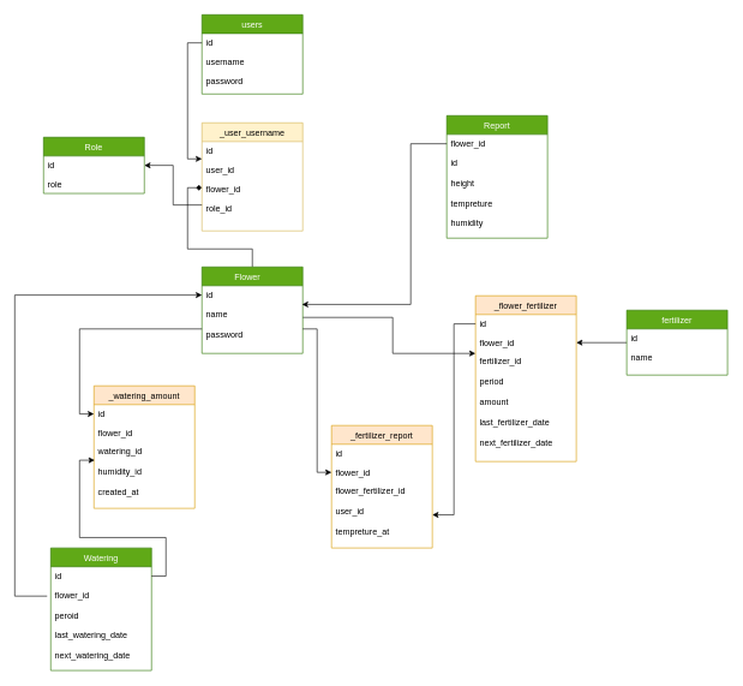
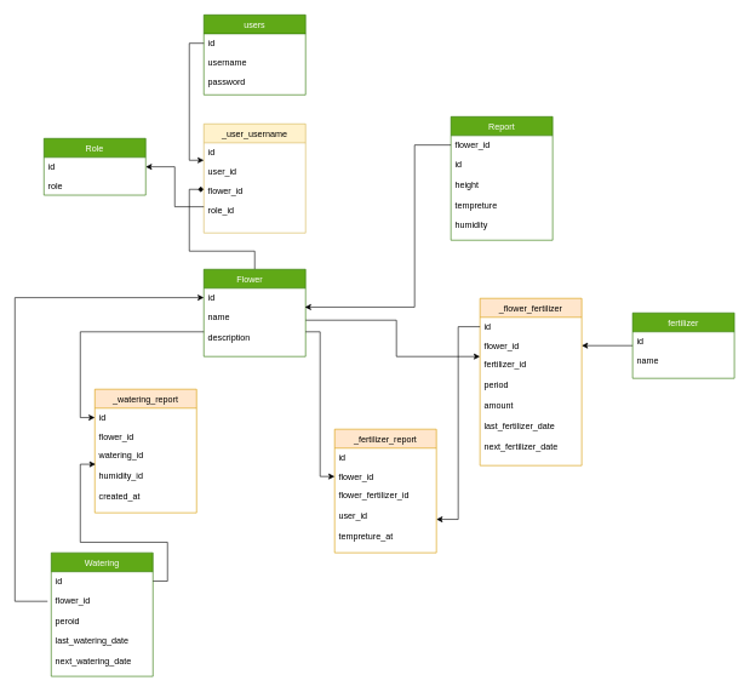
  <mxCell id="0" />
  <mxCell id="1" parent="0" />
  <mxCell id="2" style="edgeStyle=orthogonalEdgeStyle;rounded=0;orthogonalLoop=1;jettySize=auto;html=1;entryX=0;entryY=1.077;entryDx=0;entryDy=0;entryPerimeter=0;" parent="1" source="4" target="20" edge="1"><mxGeometry relative="1" as="geometry"><Array as="points"><mxPoint x="545" y="440" /><mxPoint x="545" y="490" /></Array></mxGeometry></mxCell>
  <mxCell id="3" style="edgeStyle=orthogonalEdgeStyle;rounded=0;orthogonalLoop=1;jettySize=auto;html=1;entryX=0;entryY=0.167;entryDx=0;entryDy=0;entryPerimeter=0;endArrow=diamond;" parent="1" source="4" target="31" edge="1"><mxGeometry relative="1" as="geometry" /></mxCell>
  <mxCell id="4" value="Flower    " style="swimlane;fontStyle=0;childLayout=stackLayout;horizontal=1;startSize=26;fillColor=#60a917;horizontalStack=0;resizeParent=1;resizeParentMax=0;resizeLast=0;collapsible=1;marginBottom=0;strokeColor=#2D7600;fontColor=#ffffff;" parent="1" vertex="1"><mxGeometry x="280" y="370" width="140" height="120" as="geometry" /></mxCell>
  <mxCell id="5" value="id&#10;&#10;&#10;user_id&#10;&#10;&#10;&#10;" style="text;strokeColor=none;fillColor=none;align=left;verticalAlign=top;spacingLeft=4;spacingRight=4;overflow=hidden;rotatable=0;points=[[0,0.5],[1,0.5]];portConstraint=eastwest;" parent="4" vertex="1"><mxGeometry y="26" width="140" height="26" as="geometry" /></mxCell>
- <mxCell id="6" value="name&#10;&#10;password" style="text;strokeColor=none;fillColor=none;align=left;verticalAlign=top;spacingLeft=4;spacingRight=4;overflow=hidden;rotatable=0;points=[[0,0.5],[1,0.5]];portConstraint=eastwest;" parent="4" vertex="1"><mxGeometry y="52" width="140" height="68" as="geometry" /></mxCell>
+ <mxCell id="6" value="name&#10;&#10;description" style="text;strokeColor=none;fillColor=none;align=left;verticalAlign=top;spacingLeft=4;spacingRight=4;overflow=hidden;rotatable=0;points=[[0,0.5],[1,0.5]];portConstraint=eastwest;" parent="4" vertex="1"><mxGeometry y="52" width="140" height="68" as="geometry" /></mxCell>
  <mxCell id="7" value="Report" style="swimlane;fontStyle=0;childLayout=stackLayout;horizontal=1;startSize=26;fillColor=#60a917;horizontalStack=0;resizeParent=1;resizeParentMax=0;resizeLast=0;collapsible=1;marginBottom=0;strokeColor=#2D7600;fontColor=#ffffff;" parent="1" vertex="1"><mxGeometry x="620" y="160" width="140" height="170" as="geometry" /></mxCell>
  <mxCell id="8" value="flower_id" style="text;strokeColor=none;fillColor=none;align=left;verticalAlign=top;spacingLeft=4;spacingRight=4;overflow=hidden;rotatable=0;points=[[0,0.5],[1,0.5]];portConstraint=eastwest;" parent="7" vertex="1"><mxGeometry y="26" width="140" height="26" as="geometry" /></mxCell>
  <mxCell id="9" value="id" style="text;strokeColor=none;fillColor=none;align=left;verticalAlign=top;spacingLeft=4;spacingRight=4;overflow=hidden;rotatable=0;points=[[0,0.5],[1,0.5]];portConstraint=eastwest;" parent="7" vertex="1"><mxGeometry y="52" width="140" height="28" as="geometry" /></mxCell>
  <mxCell id="10" value="height&#10;&#10;tempreture&#10;&#10;humidity&#10;&#10;&#10;" style="text;strokeColor=none;fillColor=none;align=left;verticalAlign=top;spacingLeft=4;spacingRight=4;overflow=hidden;rotatable=0;points=[[0,0.5],[1,0.5]];portConstraint=eastwest;" parent="7" vertex="1"><mxGeometry y="80" width="140" height="90" as="geometry" /></mxCell>
  <mxCell id="11" value="Watering" style="swimlane;fontStyle=0;childLayout=stackLayout;horizontal=1;startSize=26;fillColor=#60a917;horizontalStack=0;resizeParent=1;resizeParentMax=0;resizeLast=0;collapsible=1;marginBottom=0;strokeColor=#2D7600;fontColor=#ffffff;" parent="1" vertex="1"><mxGeometry x="70" y="760" width="140" height="170" as="geometry" /></mxCell>
  <mxCell id="12" value="id&#10;&#10;&#10;" style="text;strokeColor=none;fillColor=none;align=left;verticalAlign=top;spacingLeft=4;spacingRight=4;overflow=hidden;rotatable=0;points=[[0,0.5],[1,0.5]];portConstraint=eastwest;" parent="11" vertex="1"><mxGeometry y="26" width="140" height="26" as="geometry" /></mxCell>
  <mxCell id="13" value="flower_id&#10;&#10;peroid&#10;&#10;last_watering_date&#10;&#10;next_watering_date&#10;" style="text;strokeColor=none;fillColor=none;align=left;verticalAlign=top;spacingLeft=4;spacingRight=4;overflow=hidden;rotatable=0;points=[[0,0.5],[1,0.5]];portConstraint=eastwest;" parent="11" vertex="1"><mxGeometry y="52" width="140" height="118" as="geometry" /></mxCell>
  <mxCell id="14" style="edgeStyle=orthogonalEdgeStyle;rounded=0;orthogonalLoop=1;jettySize=auto;html=1;entryX=1;entryY=0.5;entryDx=0;entryDy=0;" parent="1" source="15" target="20" edge="1"><mxGeometry relative="1" as="geometry" /></mxCell>
  <mxCell id="15" value="fertilizer" style="swimlane;fontStyle=0;childLayout=stackLayout;horizontal=1;startSize=26;fillColor=#60a917;horizontalStack=0;resizeParent=1;resizeParentMax=0;resizeLast=0;collapsible=1;marginBottom=0;strokeColor=#2D7600;fontColor=#ffffff;" parent="1" vertex="1"><mxGeometry x="870" y="430" width="140" height="90" as="geometry" /></mxCell>
  <mxCell id="16" value="id" style="text;strokeColor=none;fillColor=none;align=left;verticalAlign=top;spacingLeft=4;spacingRight=4;overflow=hidden;rotatable=0;points=[[0,0.5],[1,0.5]];portConstraint=eastwest;" parent="15" vertex="1"><mxGeometry y="26" width="140" height="26" as="geometry" /></mxCell>
  <mxCell id="17" value="name" style="text;strokeColor=none;fillColor=none;align=left;verticalAlign=top;spacingLeft=4;spacingRight=4;overflow=hidden;rotatable=0;points=[[0,0.5],[1,0.5]];portConstraint=eastwest;" parent="15" vertex="1"><mxGeometry y="52" width="140" height="38" as="geometry" /></mxCell>
  <mxCell id="18" value="_flower_fertilizer" style="swimlane;fontStyle=0;childLayout=stackLayout;horizontal=1;startSize=26;fillColor=#ffe6cc;horizontalStack=0;resizeParent=1;resizeParentMax=0;resizeLast=0;collapsible=1;marginBottom=0;strokeColor=#d79b00;" parent="1" vertex="1"><mxGeometry x="660" y="410" width="140" height="230" as="geometry" /></mxCell>
  <mxCell id="19" value="id" style="text;strokeColor=none;fillColor=none;align=left;verticalAlign=top;spacingLeft=4;spacingRight=4;overflow=hidden;rotatable=0;points=[[0,0.5],[1,0.5]];portConstraint=eastwest;" parent="18" vertex="1"><mxGeometry y="26" width="140" height="26" as="geometry" /></mxCell>
  <mxCell id="20" value="flower_id" style="text;strokeColor=none;fillColor=none;align=left;verticalAlign=top;spacingLeft=4;spacingRight=4;overflow=hidden;rotatable=0;points=[[0,0.5],[1,0.5]];portConstraint=eastwest;" parent="18" vertex="1"><mxGeometry y="52" width="140" height="26" as="geometry" /></mxCell>
  <mxCell id="21" value="fertilizer_id&#10;&#10;period&#10;&#10;amount&#10;&#10;last_fertilizer_date&#10;&#10;next_fertilizer_date&#10;&#10;" style="text;strokeColor=none;fillColor=none;align=left;verticalAlign=top;spacingLeft=4;spacingRight=4;overflow=hidden;rotatable=0;points=[[0,0.5],[1,0.5]];portConstraint=eastwest;" parent="18" vertex="1"><mxGeometry y="78" width="140" height="152" as="geometry" /></mxCell>
  <mxCell id="22" value="" style="edgeStyle=elbowEdgeStyle;elbow=horizontal;endArrow=classic;html=1;rounded=0;exitX=-0.036;exitY=0.125;exitDx=0;exitDy=0;exitPerimeter=0;entryX=0;entryY=0.5;entryDx=0;entryDy=0;" parent="1" source="13" target="5" edge="1"><mxGeometry width="50" height="50" relative="1" as="geometry"><mxPoint x="200" y="290" as="sourcePoint" /><mxPoint x="20" y="130" as="targetPoint" /><Array as="points"><mxPoint x="20" y="270" /></Array></mxGeometry></mxCell>
  <mxCell id="23" value="users" style="swimlane;fontStyle=0;childLayout=stackLayout;horizontal=1;startSize=26;fillColor=#60a917;horizontalStack=0;resizeParent=1;resizeParentMax=0;resizeLast=0;collapsible=1;marginBottom=0;fontColor=#ffffff;strokeColor=#2D7600;" parent="1" vertex="1"><mxGeometry x="280" width="140" height="110" as="geometry" y="20" /></mxCell>
  <mxCell id="24" value="id" style="text;strokeColor=none;fillColor=none;align=left;verticalAlign=top;spacingLeft=4;spacingRight=4;overflow=hidden;rotatable=0;points=[[0,0.5],[1,0.5]];portConstraint=eastwest;" parent="23" vertex="1"><mxGeometry y="26" width="140" height="26" as="geometry" /></mxCell>
  <mxCell id="25" value="username" style="text;strokeColor=none;fillColor=none;align=left;verticalAlign=top;spacingLeft=4;spacingRight=4;overflow=hidden;rotatable=0;points=[[0,0.5],[1,0.5]];portConstraint=eastwest;" parent="23" vertex="1"><mxGeometry y="52" width="140" height="26" as="geometry" /></mxCell>
  <mxCell id="26" value="password" style="text;strokeColor=none;fillColor=none;align=left;verticalAlign=top;spacingLeft=4;spacingRight=4;overflow=hidden;rotatable=0;points=[[0,0.5],[1,0.5]];portConstraint=eastwest;" parent="23" vertex="1"><mxGeometry y="78" width="140" height="32" as="geometry" /></mxCell>
  <mxCell id="27" value="" style="edgeStyle=elbowEdgeStyle;elbow=horizontal;endArrow=classic;html=1;rounded=0;entryX=0.993;entryY=0;entryDx=0;entryDy=0;entryPerimeter=0;" parent="1" source="8" target="6" edge="1"><mxGeometry width="50" height="50" relative="1" as="geometry"><mxPoint x="400" y="230" as="sourcePoint" /><mxPoint x="220" y="330" as="targetPoint" /><Array as="points"><mxPoint x="570" y="220" /><mxPoint x="470" y="410" /><mxPoint x="490" y="290" /><mxPoint x="400" y="300" /><mxPoint x="280" y="220" /><mxPoint x="360" y="80" /><mxPoint x="310" y="70" /><mxPoint x="310" y="80" /><mxPoint x="290" y="80" /><mxPoint x="250" y="180" /></Array></mxGeometry></mxCell>
  <mxCell id="28" value="_user_username" style="swimlane;fontStyle=0;childLayout=stackLayout;horizontal=1;startSize=26;fillColor=#fff2cc;horizontalStack=0;resizeParent=1;resizeParentMax=0;resizeLast=0;collapsible=1;marginBottom=0;strokeColor=#d6b656;" parent="1" vertex="1"><mxGeometry x="280" y="170" width="140" height="150" as="geometry" /></mxCell>
  <mxCell id="29" value="id" style="text;strokeColor=none;fillColor=none;align=left;verticalAlign=top;spacingLeft=4;spacingRight=4;overflow=hidden;rotatable=0;points=[[0,0.5],[1,0.5]];portConstraint=eastwest;" parent="28" vertex="1"><mxGeometry y="26" width="140" height="26" as="geometry" /></mxCell>
  <mxCell id="30" value="user_id" style="text;strokeColor=none;fillColor=none;align=left;verticalAlign=top;spacingLeft=4;spacingRight=4;overflow=hidden;rotatable=0;points=[[0,0.5],[1,0.5]];portConstraint=eastwest;" parent="28" vertex="1"><mxGeometry y="52" width="140" height="26" as="geometry" /></mxCell>
  <mxCell id="31" value="flower_id&#10;&#10;role_id&#10;" style="text;strokeColor=none;fillColor=none;align=left;verticalAlign=top;spacingLeft=4;spacingRight=4;overflow=hidden;rotatable=0;points=[[0,0.5],[1,0.5]];portConstraint=eastwest;" parent="28" vertex="1"><mxGeometry y="78" width="140" height="72" as="geometry" /></mxCell>
- <mxCell id="32" value="_watering_amount" style="swimlane;fontStyle=0;childLayout=stackLayout;horizontal=1;startSize=26;fillColor=#ffe6cc;horizontalStack=0;resizeParent=1;resizeParentMax=0;resizeLast=0;collapsible=1;marginBottom=0;strokeColor=#d79b00;" parent="1" vertex="1"><mxGeometry x="130" y="535" width="140" height="170" as="geometry" /></mxCell>
+ <mxCell id="32" value="_watering_report" style="swimlane;fontStyle=0;childLayout=stackLayout;horizontal=1;startSize=26;fillColor=#ffe6cc;horizontalStack=0;resizeParent=1;resizeParentMax=0;resizeLast=0;collapsible=1;marginBottom=0;strokeColor=#d79b00;" parent="1" vertex="1"><mxGeometry x="130" y="535" width="140" height="170" as="geometry" /></mxCell>
  <mxCell id="33" value="id" style="text;strokeColor=none;fillColor=none;align=left;verticalAlign=top;spacingLeft=4;spacingRight=4;overflow=hidden;rotatable=0;points=[[0,0.5],[1,0.5]];portConstraint=eastwest;" parent="32" vertex="1"><mxGeometry y="26" width="140" height="26" as="geometry" /></mxCell>
  <mxCell id="34" value="flower_id" style="text;strokeColor=none;fillColor=none;align=left;verticalAlign=top;spacingLeft=4;spacingRight=4;overflow=hidden;rotatable=0;points=[[0,0.5],[1,0.5]];portConstraint=eastwest;" parent="32" vertex="1"><mxGeometry y="52" width="140" height="26" as="geometry" /></mxCell>
  <mxCell id="35" value="watering_id&#10;&#10;humidity_id&#10;&#10;created_at&#10;" style="text;strokeColor=none;fillColor=none;align=left;verticalAlign=top;spacingLeft=4;spacingRight=4;overflow=hidden;rotatable=0;points=[[0,0.5],[1,0.5]];portConstraint=eastwest;" parent="32" vertex="1"><mxGeometry y="78" width="140" height="92" as="geometry" /></mxCell>
  <mxCell id="36" style="edgeStyle=orthogonalEdgeStyle;rounded=0;orthogonalLoop=1;jettySize=auto;html=1;entryX=0.007;entryY=0.274;entryDx=0;entryDy=0;entryPerimeter=0;" parent="1" source="12" target="35" edge="1"><mxGeometry relative="1" as="geometry" /></mxCell>
  <mxCell id="37" style="edgeStyle=orthogonalEdgeStyle;rounded=0;orthogonalLoop=1;jettySize=auto;html=1;entryX=0;entryY=0.5;entryDx=0;entryDy=0;" parent="1" source="6" target="33" edge="1"><mxGeometry relative="1" as="geometry" /></mxCell>
  <mxCell id="38" value="Role" style="swimlane;fontStyle=0;childLayout=stackLayout;horizontal=1;startSize=26;fillColor=#60a917;horizontalStack=0;resizeParent=1;resizeParentMax=0;resizeLast=0;collapsible=1;marginBottom=0;fontColor=#ffffff;strokeColor=#2D7600;" parent="1" vertex="1"><mxGeometry x="60" y="190" width="140" height="78" as="geometry" /></mxCell>
  <mxCell id="39" value="id" style="text;strokeColor=none;fillColor=none;align=left;verticalAlign=top;spacingLeft=4;spacingRight=4;overflow=hidden;rotatable=0;points=[[0,0.5],[1,0.5]];portConstraint=eastwest;" parent="38" vertex="1"><mxGeometry y="26" width="140" height="26" as="geometry" /></mxCell>
  <mxCell id="40" value="role" style="text;strokeColor=none;fillColor=none;align=left;verticalAlign=top;spacingLeft=4;spacingRight=4;overflow=hidden;rotatable=0;points=[[0,0.5],[1,0.5]];portConstraint=eastwest;" parent="38" vertex="1"><mxGeometry y="52" width="140" height="26" as="geometry" /></mxCell>
  <mxCell id="41" style="edgeStyle=orthogonalEdgeStyle;rounded=0;orthogonalLoop=1;jettySize=auto;html=1;entryX=1;entryY=0.5;entryDx=0;entryDy=0;" parent="1" source="31" target="39" edge="1"><mxGeometry relative="1" as="geometry" /></mxCell>
  <mxCell id="42" style="edgeStyle=orthogonalEdgeStyle;rounded=0;orthogonalLoop=1;jettySize=auto;html=1;entryX=0;entryY=0.923;entryDx=0;entryDy=0;entryPerimeter=0;" parent="1" source="24" target="29" edge="1"><mxGeometry relative="1" as="geometry" /></mxCell>
  <mxCell id="43" value="_fertilizer_report" style="swimlane;fontStyle=0;childLayout=stackLayout;horizontal=1;startSize=26;fillColor=#ffe6cc;horizontalStack=0;resizeParent=1;resizeParentMax=0;resizeLast=0;collapsible=1;marginBottom=0;strokeColor=#d79b00;" parent="1" vertex="1"><mxGeometry x="460" y="590" width="140" height="170" as="geometry" /></mxCell>
  <mxCell id="44" value="id" style="text;strokeColor=none;fillColor=none;align=left;verticalAlign=top;spacingLeft=4;spacingRight=4;overflow=hidden;rotatable=0;points=[[0,0.5],[1,0.5]];portConstraint=eastwest;" parent="43" vertex="1"><mxGeometry y="26" width="140" height="26" as="geometry" /></mxCell>
  <mxCell id="45" value="flower_id" style="text;strokeColor=none;fillColor=none;align=left;verticalAlign=top;spacingLeft=4;spacingRight=4;overflow=hidden;rotatable=0;points=[[0,0.5],[1,0.5]];portConstraint=eastwest;" parent="43" vertex="1"><mxGeometry y="52" width="140" height="26" as="geometry" /></mxCell>
  <mxCell id="46" value="flower_fertilizer_id&#10;&#10;user_id&#10;&#10;tempreture_at&#10;" style="text;strokeColor=none;fillColor=none;align=left;verticalAlign=top;spacingLeft=4;spacingRight=4;overflow=hidden;rotatable=0;points=[[0,0.5],[1,0.5]];portConstraint=eastwest;" parent="43" vertex="1"><mxGeometry y="78" width="140" height="92" as="geometry" /></mxCell>
  <mxCell id="47" style="edgeStyle=orthogonalEdgeStyle;rounded=0;orthogonalLoop=1;jettySize=auto;html=1;exitX=1;exitY=0.5;exitDx=0;exitDy=0;entryX=0;entryY=0.5;entryDx=0;entryDy=0;" parent="1" source="6" target="45" edge="1"><mxGeometry relative="1" as="geometry" /></mxCell>
  <mxCell id="48" style="edgeStyle=orthogonalEdgeStyle;rounded=0;orthogonalLoop=1;jettySize=auto;html=1;" parent="1" source="19" target="46" edge="1"><mxGeometry relative="1" as="geometry" /></mxCell>
